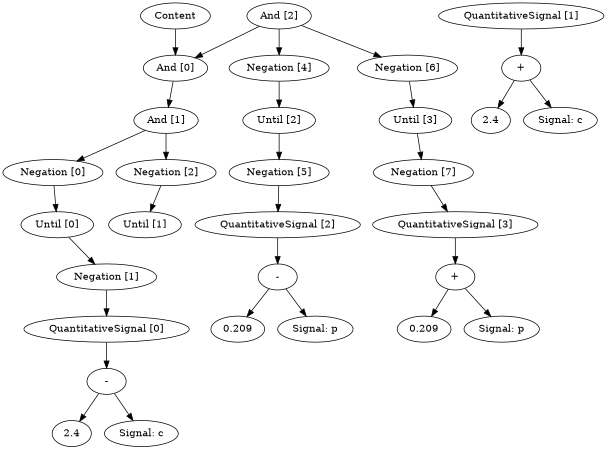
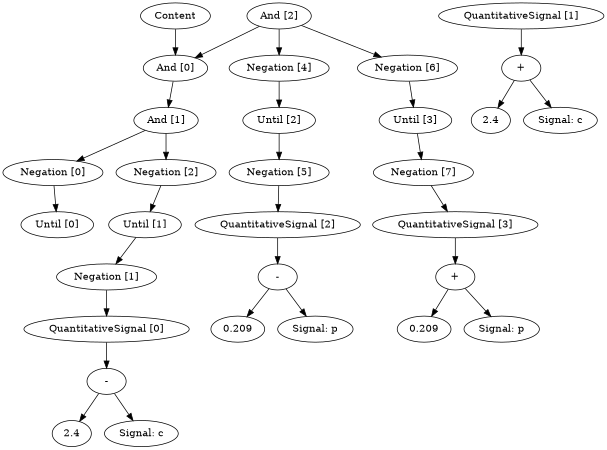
  digraph {
    n1 [label=Content]
    n2 [label="And [0]"]
    n3 [label="And [1]"]
    n4 [label="Negation [0]"]
    n5 [label="Negation [2]"]
    n6 [label="And [2]"]
    n7 [label="Negation [4]"]
    n8 [label="Negation [6]"]
    n9 [label="Until [0]"]
    n10 [label="Until [1]"]
    n11 [label="Negation [1]"]
    n12 [label="QuantitativeSignal [0]"]
    n13 [label="-"]
    n14 [label=2.4]
    n15 [label="Signal: c"]
    n16 [label="QuantitativeSignal [1]"]
    n17 [label="+"]
    n18 [label=2.4]
    n19 [label="Signal: c"]
    n20 [label="Until [2]"]
    n21 [label="Until [3]"]
    n22 [label="Negation [5]"]
    n23 [label="QuantitativeSignal [2]"]
    n24 [label="-"]
    n25 [label=0.209]
    n26 [label="Signal: p"]
    n27 [label="Negation [7]"]
    n28 [label="QuantitativeSignal [3]"]
    n29 [label="+"]
    n30 [label=0.209]
    n31 [label="Signal: p"]
    n1 -> n2
    n2 -> n3
    n3 -> n4
    n3 -> n5
    n4 -> n9
    n5 -> n10
    n6 -> n2
    n6 -> n7
    n6 -> n8
    n7 -> n20
    n8 -> n21
-   n9 -> n11
+   n10 -> n11
    n11 -> n12
    n12 -> n13
    n13 -> n14
    n13 -> n15
    n16 -> n17
    n17 -> n18
    n17 -> n19
    n20 -> n22
    n21 -> n27
    n22 -> n23
    n23 -> n24
    n24 -> n25
    n24 -> n26
    n27 -> n28
    n28 -> n29
    n29 -> n30
    n29 -> n31
  }
